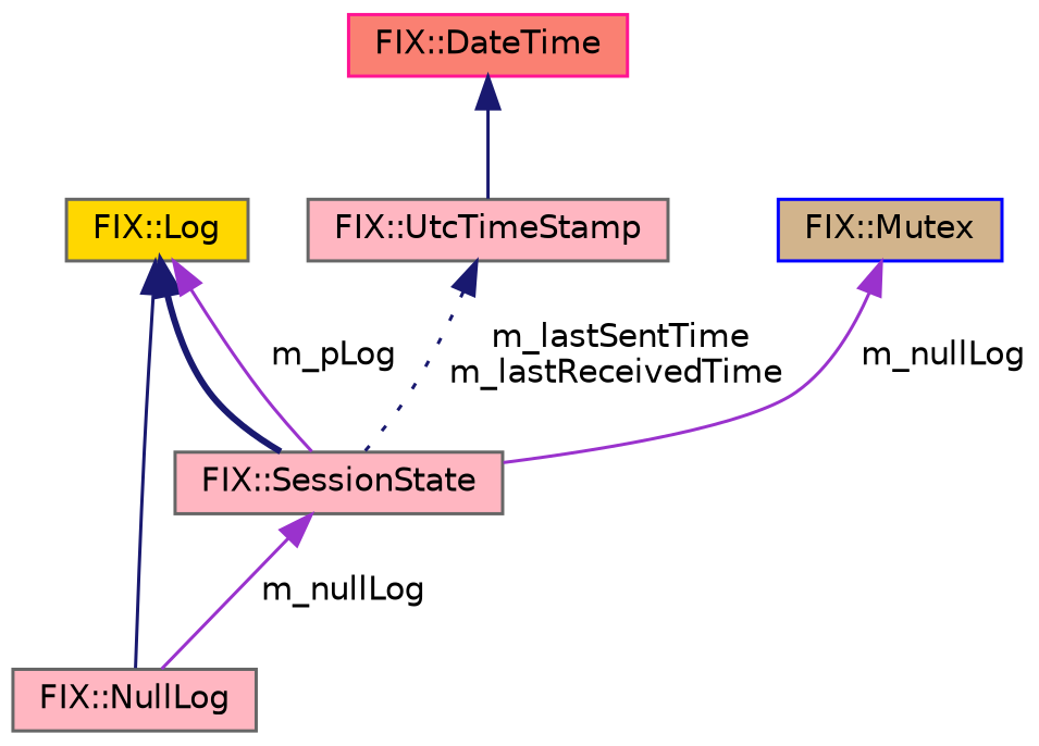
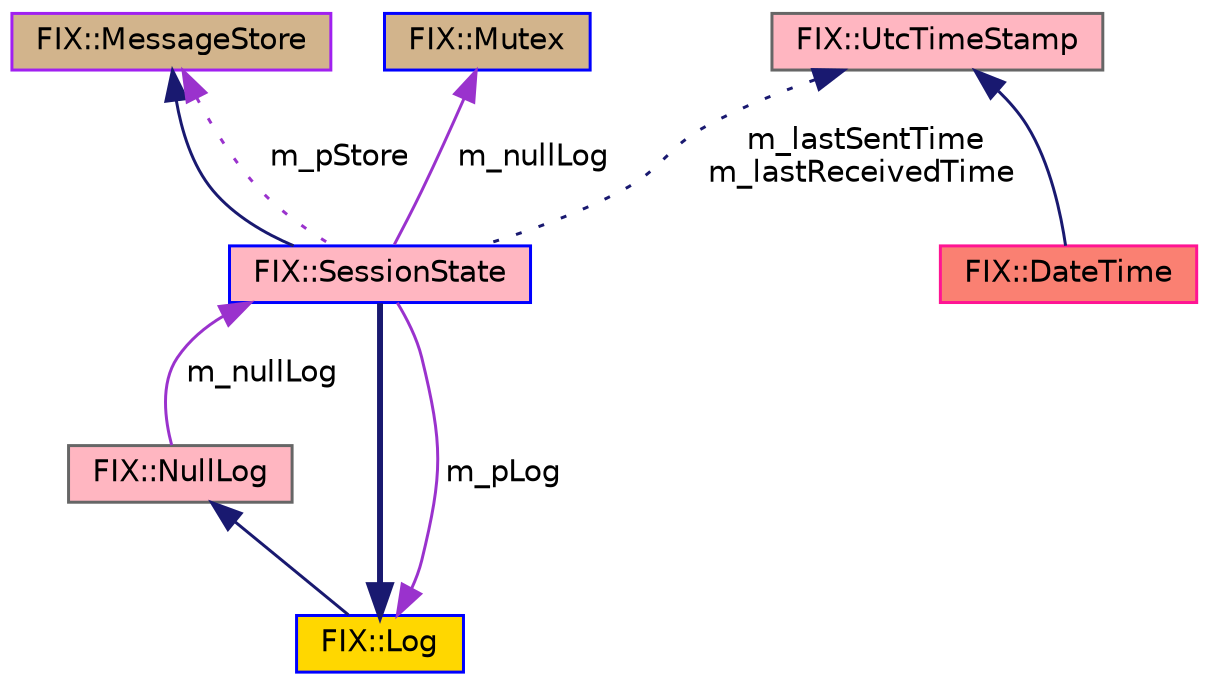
  digraph {
    node [color=gray40 fillcolor=lightpink fontname=Helvetica fontsize=10 shape=record style=filled]
    edge [color=midnightblue dir=back fontname=Helvetica fontsize=10 labelfontname=Helvetica labelfontsize=10 style=solid]
-   n1 [fontcolor=black height=0.2 label="FIX::SessionState" width=0.4]
+   n1 [color=blue fontcolor=black height=0.2 label="FIX::SessionState" width=0.4]
    n2 [height=0.2 label="FIX::NullLog" width=0.4]
-   n4 [fillcolor=gold height=0.2 label="FIX::Log" width=0.4]
+   n3 [color=purple fillcolor=tan height=0.2 label="FIX::MessageStore" width=0.4]
+   n4 [color=blue fillcolor=gold height=0.2 label="FIX::Log" width=0.4]
    n5 [height=0.2 label="FIX::UtcTimeStamp" width=0.4]
    n6 [color=deeppink fillcolor=salmon height=0.2 label="FIX::DateTime" width=0.4]
    n7 [color=blue fillcolor=tan height=0.2 label="FIX::Mutex" width=0.4]
    n1 -> n2 [color=darkorchid3 label=" m_nullLog"]
+   n3 -> n1
+   n3 -> n1 [color=darkorchid3 label=" m_pStore" style=dotted]
    n4 -> n1 [style=bold]
    n4 -> n1 [color=darkorchid3 label=" m_pLog"]
-   n4 -> n2
+   n2 -> n4
    n5 -> n1 [label=" m_lastSentTime\nm_lastReceivedTime" style=dotted]
-   n6 -> n5
+   n5 -> n6
    n7 -> n1 [color=darkorchid3 label=" m_nullLog"]
  }
